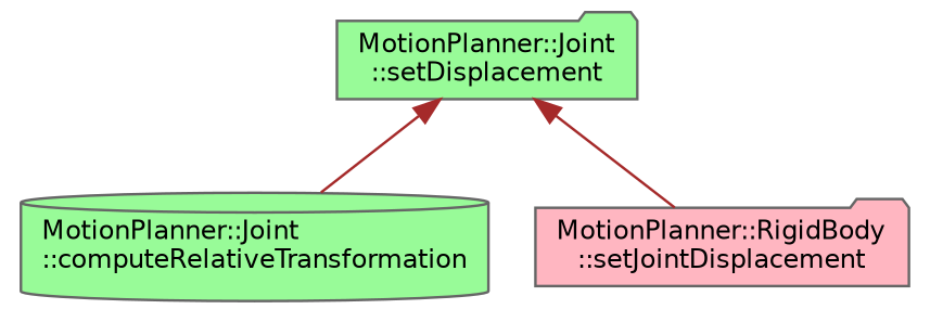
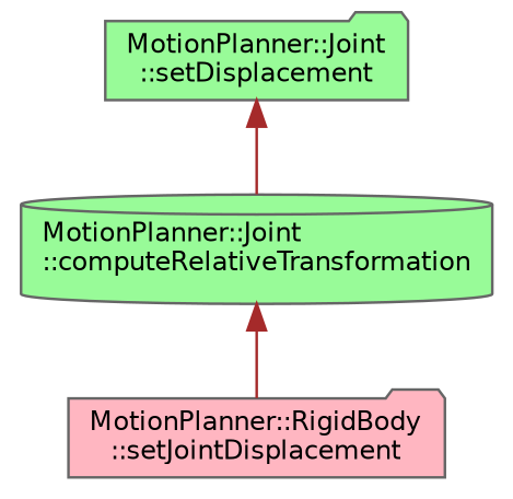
  digraph {
    rankdir=TB
    node [color=grey40 fillcolor=palegreen fontname=Helvetica fontsize=10 shape=folder style=filled]
    edge [color=brown dir=back fontname=Helvetica fontsize=10 labelfontname=Helvetica labelfontsize=10 style=solid]
    n1 [color=gray40 fontcolor=black height=0.2 label="MotionPlanner::Joint\l::computeRelativeTransformation" shape=cylinder width=0.4]
    n2 [height=0.2 label="MotionPlanner::Joint\l::setDisplacement" width=0.4]
    n3 [fillcolor=lightpink height=0.2 label="MotionPlanner::RigidBody\l::setJointDisplacement" width=0.4]
    n2 -> n1
-   n2 -> n3
+   n1 -> n3
  }
